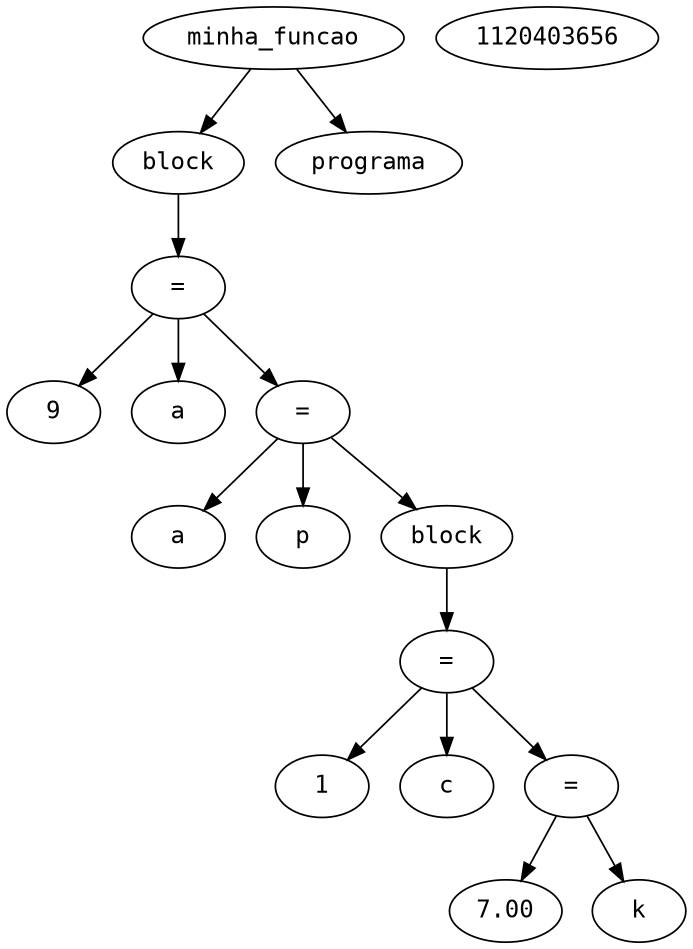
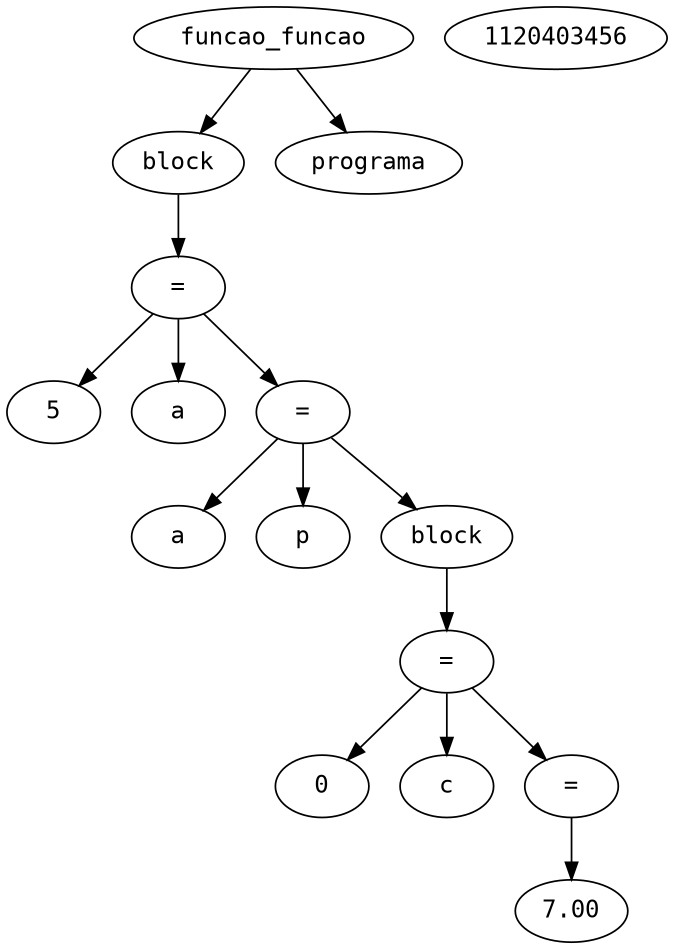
  digraph {
    fontname="DejaVu Sans Mono"
    node [fontname="DejaVu Sans Mono"]
    edge [fontname="DejaVu Sans Mono"]
-   n1 [label=9]
+   n1 [label=5]
    n2 [label="="]
    n3 [label=a]
    n4 [label="="]
    n5 [label=a]
    n6 [label=p]
    n7 [label=block]
    n8 [label="="]
-   n9 [label=1]
+   n9 [label=0]
    n10 [label=c]
    n11 [label="="]
    n12 [label=7.00]
-   n13 [label=k]
    n14 [label=block]
-   n15 [label=minha_funcao]
+   n15 [label=funcao_funcao]
    n16 [label=programa]
-   n17 [label=1120403656]
+   n17 [label=1120403456]
    n2 -> n1
    n2 -> n3
    n2 -> n4
    n4 -> n5
    n4 -> n6
    n4 -> n7
    n7 -> n8
    n8 -> n9
    n8 -> n10
    n8 -> n11
    n11 -> n12
-   n11 -> n13
    n14 -> n2
    n15 -> n14
    n15 -> n16
  }
